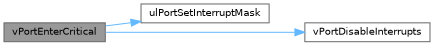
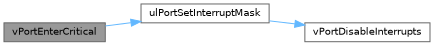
  digraph {
    rankdir=LR
    node [color=grey40 fillcolor=white fontname=Helvetica fontsize=10 shape=box style=filled]
    edge [color=steelblue1 fontname=Helvetica fontsize=10 labelfontname=Helvetica labelfontsize=10 style=solid]
    n1 [color=gray40 fillcolor=grey60 fontcolor=black height=0.2 label=vPortEnterCritical width=0.4]
    n2 [height=0.2 label=ulPortSetInterruptMask width=0.4]
    n3 [height=0.2 label=vPortDisableInterrupts width=0.4]
    n1 -> n2
-   n1 -> n3
+   n2 -> n3
  }
